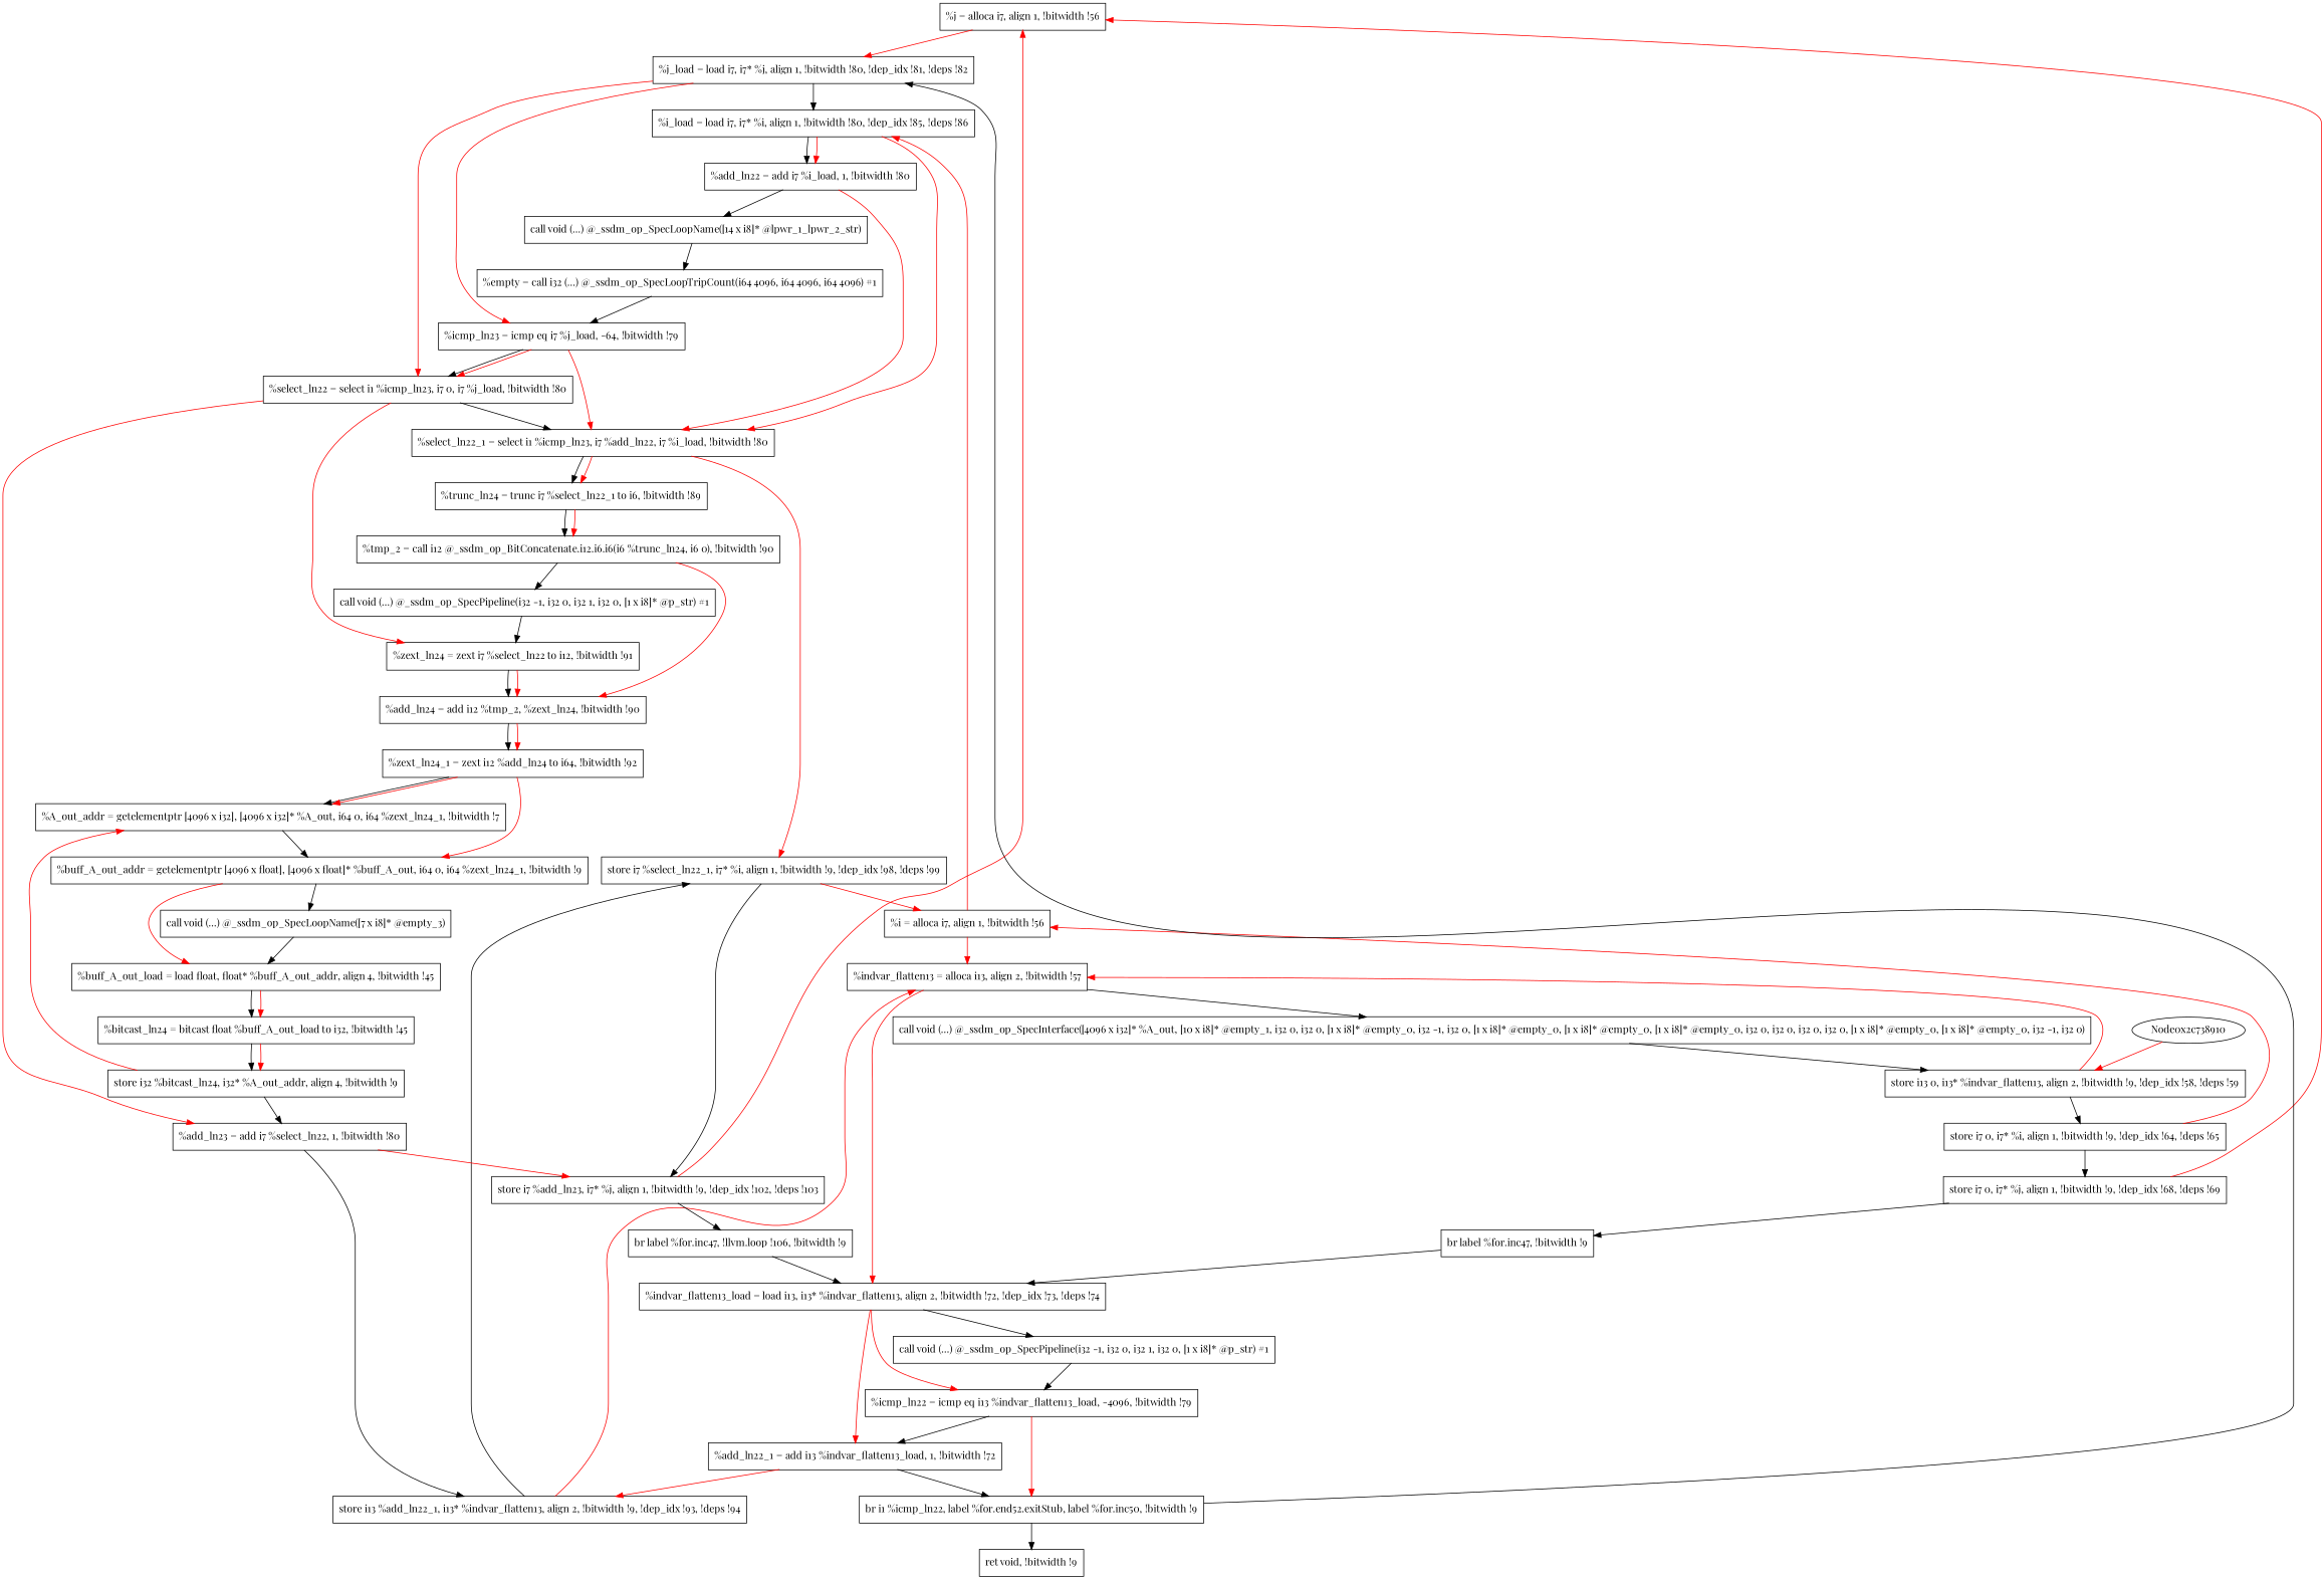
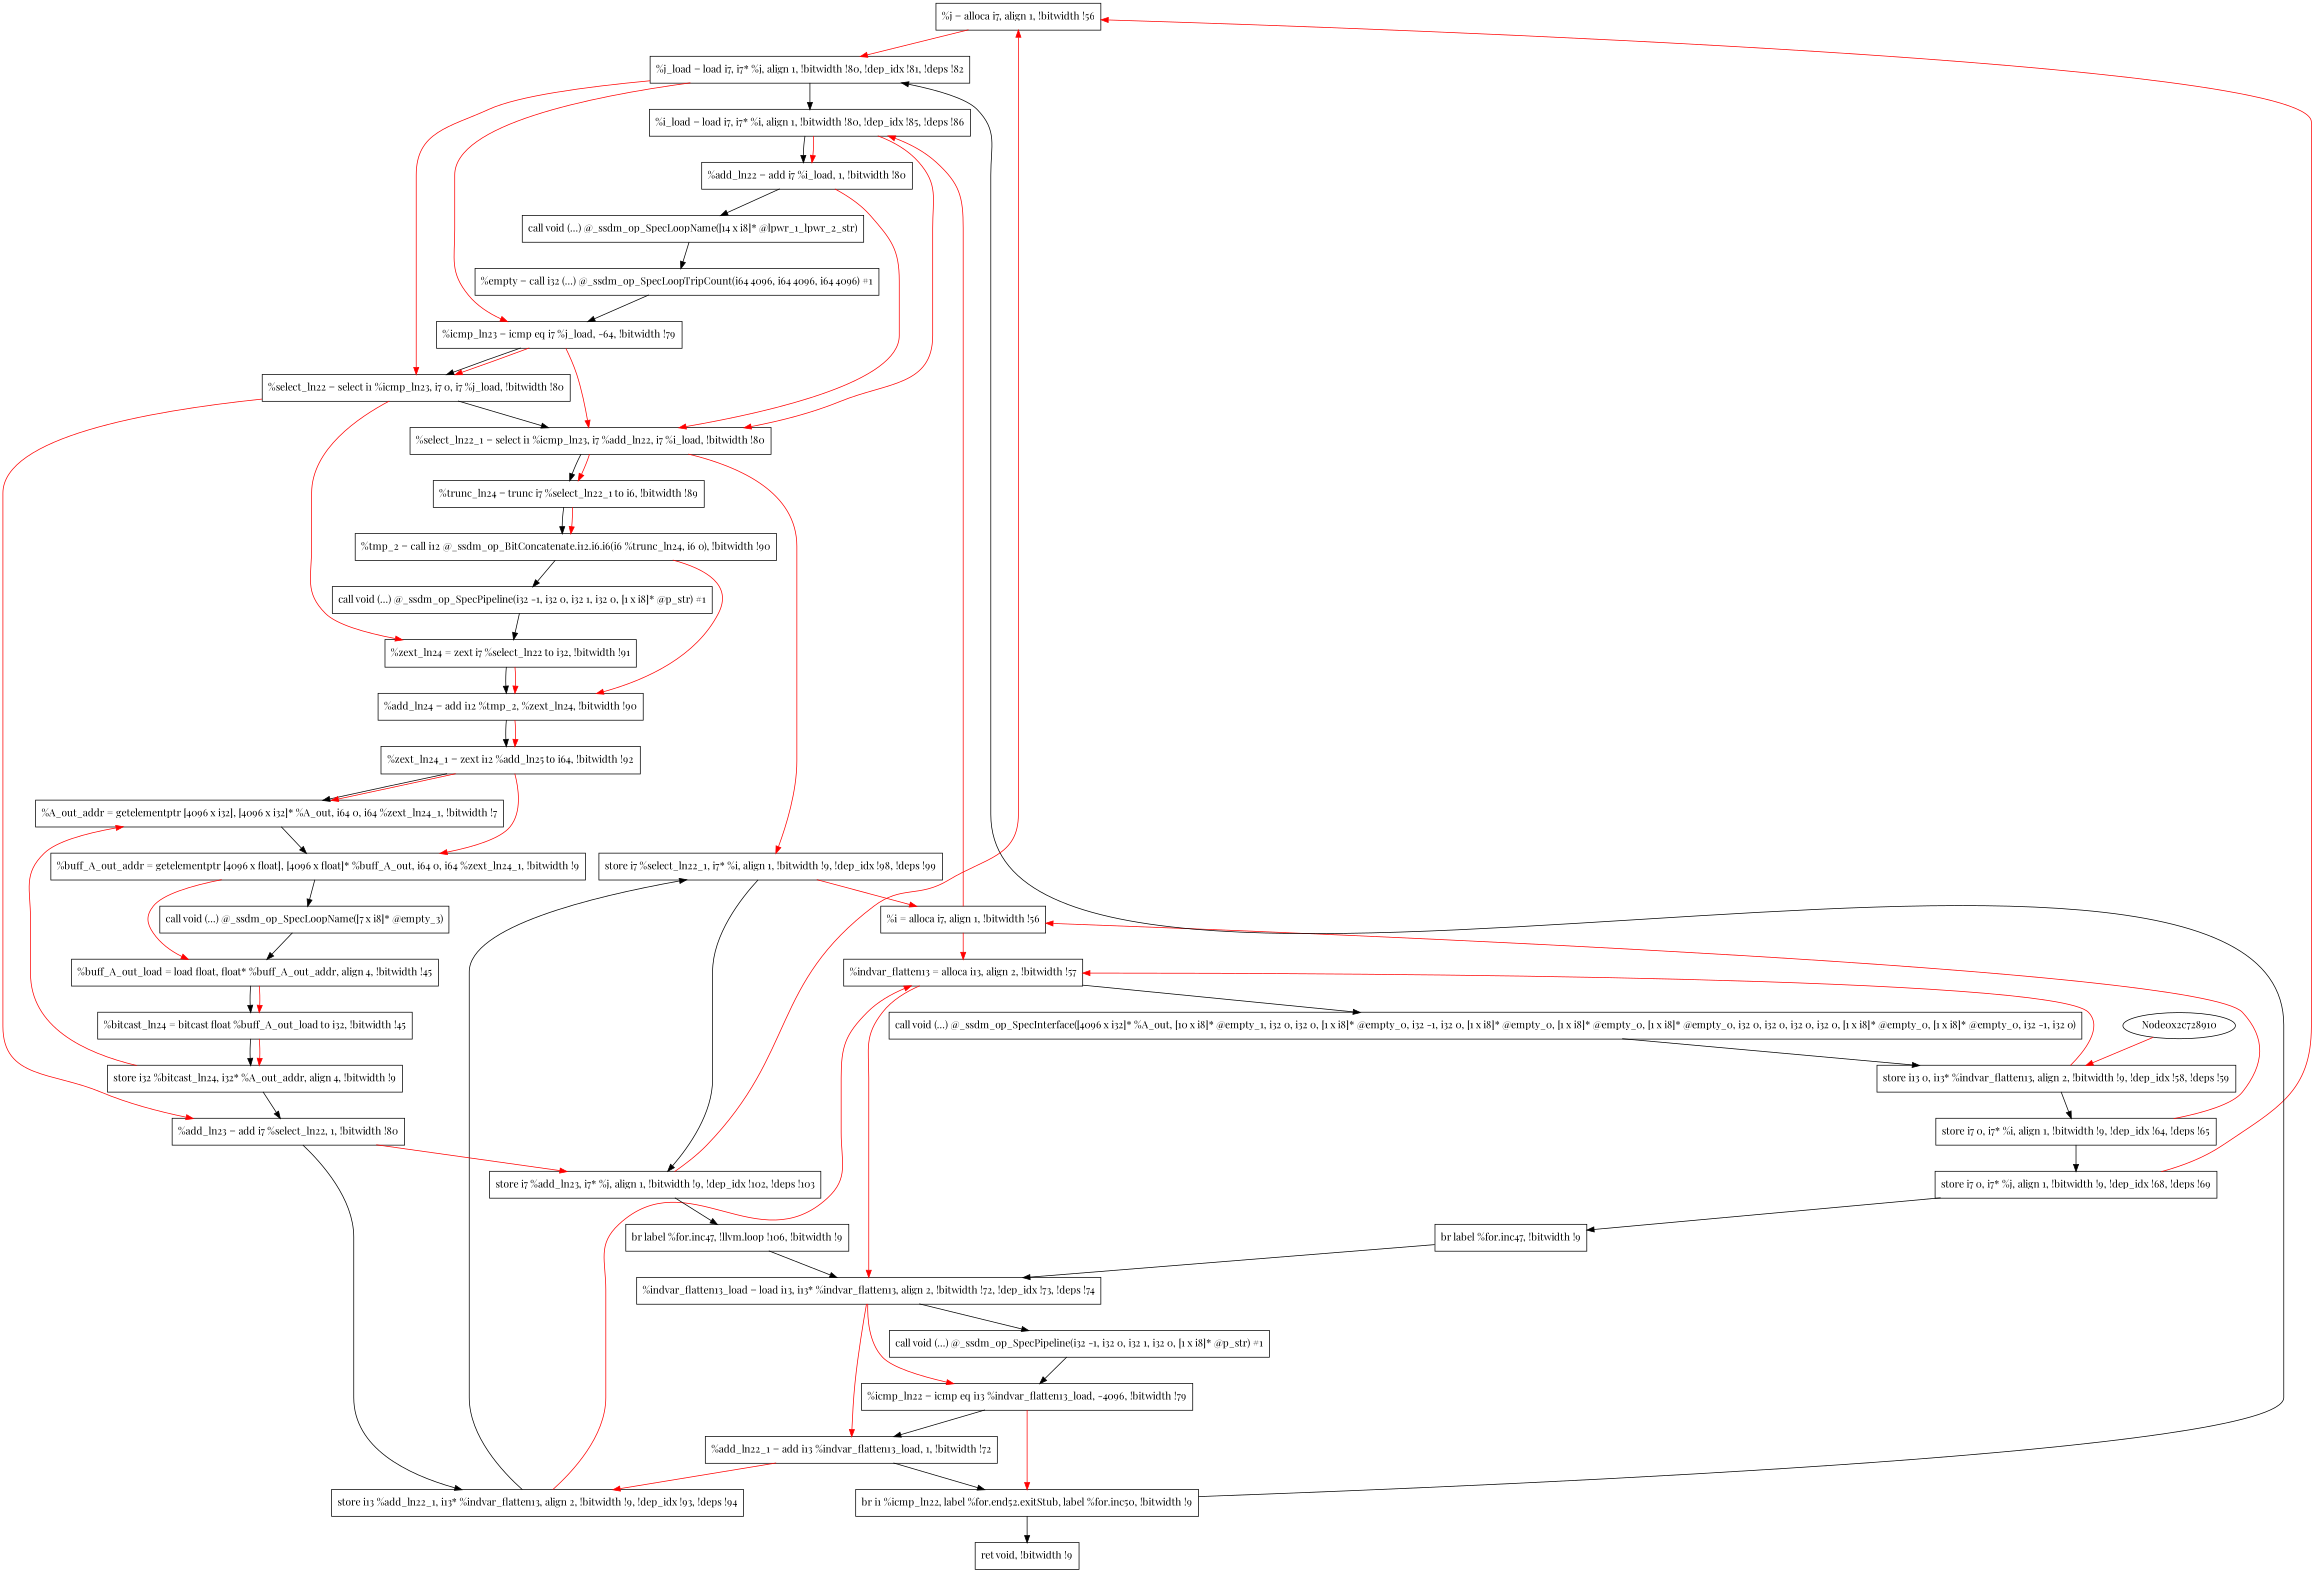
  digraph {
    fontname="Playfair Display"
    node [fontname="Playfair Display" shape=record]
    edge [fontname="Playfair Display"]
    n1 [label="  %j = alloca i7, align 1, !bitwidth !56"]
    n2 [label="  %j_load = load i7, i7* %j, align 1, !bitwidth !80, !dep_idx !81, !deps !82"]
    n3 [label="  %i = alloca i7, align 1, !bitwidth !56"]
    n4 [label="  %indvar_flatten13 = alloca i13, align 2, !bitwidth !57"]
    n5 [label="  %i_load = load i7, i7* %i, align 1, !bitwidth !80, !dep_idx !85, !deps !86"]
    n6 [label="  %icmp_ln23 = icmp eq i7 %j_load, -64, !bitwidth !79"]
    n7 [label="  %select_ln22 = select i1 %icmp_ln23, i7 0, i7 %j_load, !bitwidth !80"]
    n8 [label="  call void (...) @_ssdm_op_SpecInterface([4096 x i32]* %A_out, [10 x i8]* @empty_1, i32 0, i32 0, [1 x i8]* @empty_0, i32 -1, i32 0, [1 x i8]* @empty_0, [1 x i8]* @empty_0, [1 x i8]* @empty_0, i32 0, i32 0, i32 0, i32 0, [1 x i8]* @empty_0, [1 x i8]* @empty_0, i32 -1, i32 0)"]
    n9 [label="  %indvar_flatten13_load = load i13, i13* %indvar_flatten13, align 2, !bitwidth !72, !dep_idx !73, !deps !74"]
    n10 [label="  %add_ln22 = add i7 %i_load, 1, !bitwidth !80"]
    n11 [label="  %select_ln22_1 = select i1 %icmp_ln23, i7 %add_ln22, i7 %i_load, !bitwidth !80"]
    n12 [label="  store i13 0, i13* %indvar_flatten13, align 2, !bitwidth !9, !dep_idx !58, !deps !59"]
    n13 [label="  call void (...) @_ssdm_op_SpecPipeline(i32 -1, i32 0, i32 1, i32 0, [1 x i8]* @p_str) #1"]
    n14 [label="  %icmp_ln22 = icmp eq i13 %indvar_flatten13_load, -4096, !bitwidth !79"]
    n15 [label="  %add_ln22_1 = add i13 %indvar_flatten13_load, 1, !bitwidth !72"]
    n16 [label="  store i7 0, i7* %i, align 1, !bitwidth !9, !dep_idx !64, !deps !65"]
    n17 [label="  store i7 0, i7* %j, align 1, !bitwidth !9, !dep_idx !68, !deps !69"]
    n18 [label="  br label %for.inc47, !bitwidth !9"]
    n19 [label="  ret void, !bitwidth !9"]
    n20 [label="  br i1 %icmp_ln22, label %for.end52.exitStub, label %for.inc50, !bitwidth !9"]
    n21 [label="  store i13 %add_ln22_1, i13* %indvar_flatten13, align 2, !bitwidth !9, !dep_idx !93, !deps !94"]
    n22 [label="  store i7 %select_ln22_1, i7* %i, align 1, !bitwidth !9, !dep_idx !98, !deps !99"]
-   n23 [label="  %zext_ln24 = zext i7 %select_ln22 to i12, !bitwidth !91"]
+   n23 [label="%zext_ln24 = zext i7 %select_ln22 to i32, !bitwidth !91"]
    n24 [label="  %add_ln23 = add i7 %select_ln22, 1, !bitwidth !80"]
    n25 [label="  call void (...) @_ssdm_op_SpecLoopName([14 x i8]* @lpwr_1_lpwr_2_str)"]
    n26 [label="  %trunc_ln24 = trunc i7 %select_ln22_1 to i6, !bitwidth !89"]
    n27 [label="  %empty = call i32 (...) @_ssdm_op_SpecLoopTripCount(i64 4096, i64 4096, i64 4096) #1"]
    n28 [label="  %add_ln24 = add i12 %tmp_2, %zext_ln24, !bitwidth !90"]
    n29 [label="  store i7 %add_ln23, i7* %j, align 1, !bitwidth !9, !dep_idx !102, !deps !103"]
    n30 [label="  %tmp_2 = call i12 @_ssdm_op_BitConcatenate.i12.i6.i6(i6 %trunc_ln24, i6 0), !bitwidth !90"]
    n31 [label="  call void (...) @_ssdm_op_SpecPipeline(i32 -1, i32 0, i32 1, i32 0, [1 x i8]* @p_str) #1"]
-   n32 [label="  %zext_ln24_1 = zext i12 %add_ln24 to i64, !bitwidth !92"]
+   n32 [label="%zext_ln24_1 = zext i12 %add_ln25 to i64, !bitwidth !92"]
    n33 [label="  %A_out_addr = getelementptr [4096 x i32], [4096 x i32]* %A_out, i64 0, i64 %zext_ln24_1, !bitwidth !7"]
    n34 [label="  %buff_A_out_addr = getelementptr [4096 x float], [4096 x float]* %buff_A_out, i64 0, i64 %zext_ln24_1, !bitwidth !9"]
    n35 [label="  call void (...) @_ssdm_op_SpecLoopName([7 x i8]* @empty_3)"]
    n36 [label="  %buff_A_out_load = load float, float* %buff_A_out_addr, align 4, !bitwidth !45"]
    n37 [label="  %bitcast_ln24 = bitcast float %buff_A_out_load to i32, !bitwidth !45"]
    n38 [label="  store i32 %bitcast_ln24, i32* %A_out_addr, align 4, !bitwidth !9"]
    n39 [label="  br label %for.inc47, !llvm.loop !106, !bitwidth !9"]
-   Node0x2c728910 [label=Node0x2c738910 shape=""]
+   Node0x2c728910 [shape=""]
    n1 -> n2 [color=red]
    n2 -> n5
    n2 -> n6 [color=red]
    n2 -> n7 [color=red]
    n3 -> n4 [color=red]
    n3 -> n5 [color=red]
    n4 -> n8
    n4 -> n9 [color=red]
    n5 -> n10
    n5 -> n10 [color=red]
    n5 -> n11 [color=red]
    n6 -> n7
    n6 -> n7 [color=red]
    n6 -> n11 [color=red]
    n7 -> n11
    n7 -> n23 [color=red]
    n7 -> n24 [color=red]
    n8 -> n12
    n9 -> n13
    n9 -> n14 [color=red]
    n9 -> n15 [color=red]
    n10 -> n11 [color=red]
    n10 -> n25
    n11 -> n22 [color=red]
    n11 -> n26
    n11 -> n26 [color=red]
    n12 -> n4 [color=red]
    n12 -> n16
    n13 -> n14
    n14 -> n15
    n14 -> n20 [color=red]
    n15 -> n20
    n15 -> n21 [color=red]
    n16 -> n3 [color=red]
    n16 -> n17
    n17 -> n1 [color=red]
    n17 -> n18
    n18 -> n9
    n20 -> n2
    n20 -> n19
    n21 -> n4 [color=red]
    n21 -> n22
    n22 -> n3 [color=red]
    n22 -> n29
    n23 -> n28
    n23 -> n28 [color=red]
    n24 -> n21
    n24 -> n29 [color=red]
    n25 -> n27
    n26 -> n30
    n26 -> n30 [color=red]
    n27 -> n6
    n28 -> n32
    n28 -> n32 [color=red]
    n29 -> n1 [color=red]
    n29 -> n39
    n30 -> n28 [color=red]
    n30 -> n31
    n31 -> n23
    n32 -> n33
    n32 -> n33 [color=red]
    n32 -> n34 [color=red]
    n33 -> n34
    n34 -> n35
    n34 -> n36 [color=red]
    n35 -> n36
    n36 -> n37
    n36 -> n37 [color=red]
    n37 -> n38
    n37 -> n38 [color=red]
    n38 -> n24
    n38 -> n33 [color=red]
    n39 -> n9
    Node0x2c728910 -> n12 [color=red]
  }
